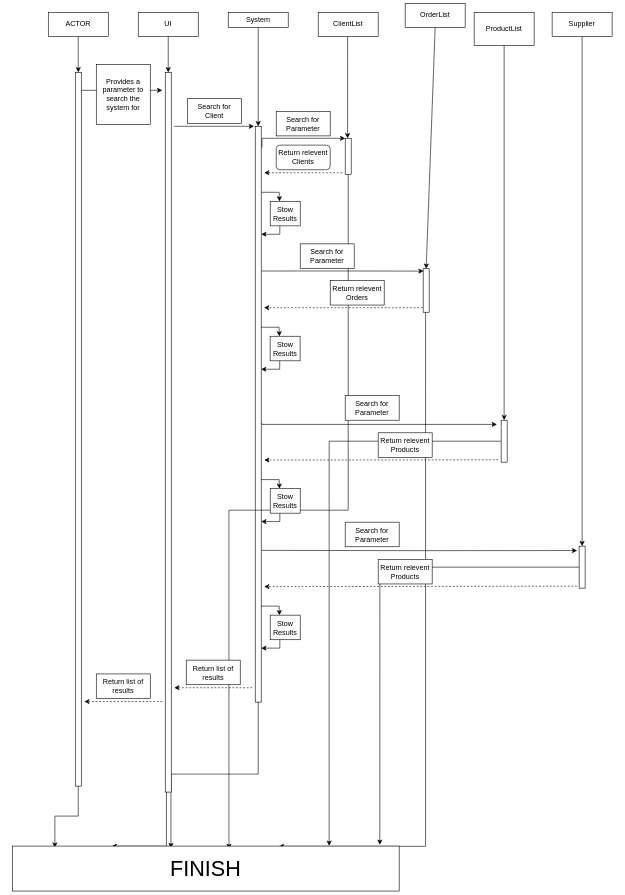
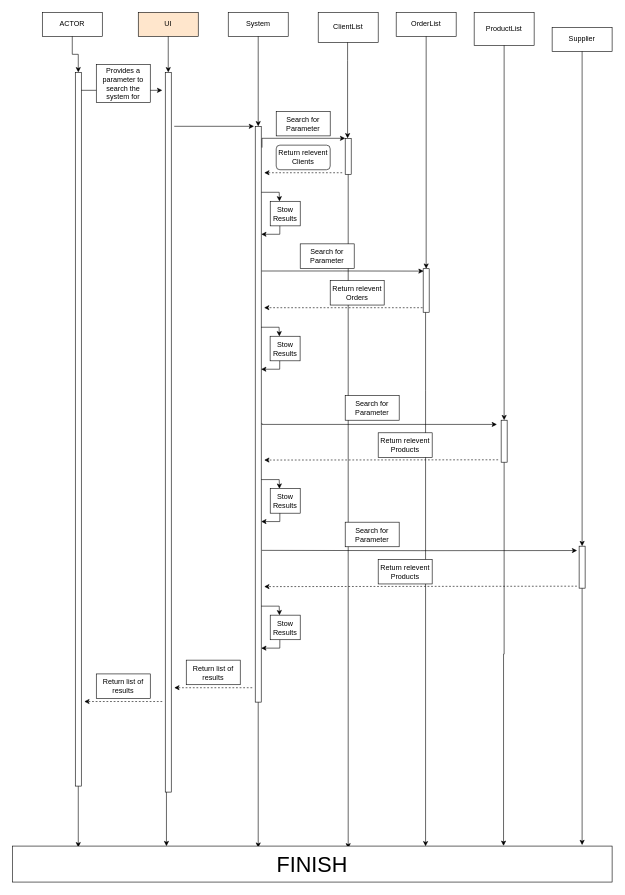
  <mxCell id="0" />
  <mxCell id="1" parent="0" />
  <mxCell id="2" value="" style="endArrow=classic;html=1;dashed=1;exitX=0.5;exitY=0.896;exitDx=0;exitDy=0;exitPerimeter=0;" edge="1" parent="1" source="31"><mxGeometry width="50" height="50" relative="1" as="geometry"><mxPoint x="569.82" y="512.43" as="sourcePoint" /><mxPoint x="439.82" y="512.43" as="targetPoint" /></mxGeometry></mxCell>
  <mxCell id="3" style="edgeStyle=orthogonalEdgeStyle;rounded=0;orthogonalLoop=1;jettySize=auto;html=1;entryX=0.95;entryY=-0.028;entryDx=0;entryDy=0;entryPerimeter=0;" edge="1" source="37" parent="1" target="43"><mxGeometry relative="1" as="geometry"><mxPoint x="970" y="729" as="targetPoint" /></mxGeometry></mxCell>
  <mxCell id="4" style="edgeStyle=orthogonalEdgeStyle;rounded=0;orthogonalLoop=1;jettySize=auto;html=1;entryX=0.819;entryY=-0.006;entryDx=0;entryDy=0;entryPerimeter=0;" edge="1" source="34" parent="1" target="43"><mxGeometry relative="1" as="geometry"><mxPoint x="840" y="729" as="targetPoint" /></mxGeometry></mxCell>
  <mxCell id="5" style="edgeStyle=orthogonalEdgeStyle;rounded=0;orthogonalLoop=1;jettySize=auto;html=1;entryX=0.689;entryY=0.006;entryDx=0;entryDy=0;entryPerimeter=0;" edge="1" source="31" parent="1" target="43"><mxGeometry relative="1" as="geometry"><mxPoint x="710" y="729" as="targetPoint" /><Array as="points"><mxPoint x="709" y="650" /><mxPoint x="709" y="650" /></Array></mxGeometry></mxCell>
  <mxCell id="6" style="edgeStyle=orthogonalEdgeStyle;rounded=0;orthogonalLoop=1;jettySize=auto;html=1;exitX=0.5;exitY=1;exitDx=0;exitDy=0;entryX=0.11;entryY=0.035;entryDx=0;entryDy=0;entryPerimeter=0;" parent="1" source="18" edge="1" target="43"><mxGeometry relative="1" as="geometry"><mxPoint x="130" y="730" as="targetPoint" /></mxGeometry></mxCell>
- <mxCell id="7" value="&lt;div&gt;ACTOR&lt;/div&gt;" style="rounded=0;whiteSpace=wrap;html=1;" parent="1" vertex="1"><mxGeometry x="80" y="20" width="100" height="40" as="geometry" /></mxCell>
+ <mxCell id="7" value="&lt;div&gt;ACTOR&lt;/div&gt;" style="rounded=0;whiteSpace=wrap;html=1;" parent="1" vertex="1"><mxGeometry x="70" y="20" width="100" height="40" as="geometry" /></mxCell>
  <mxCell id="8" style="edgeStyle=orthogonalEdgeStyle;rounded=0;orthogonalLoop=1;jettySize=auto;html=1;exitX=0.5;exitY=1;exitDx=0;exitDy=0;entryX=0.257;entryY=0.003;entryDx=0;entryDy=0;entryPerimeter=0;" parent="1" source="19" edge="1" target="43"><mxGeometry relative="1" as="geometry"><mxPoint x="283" y="938" as="targetPoint" /><Array as="points"><mxPoint x="277" y="640" /></Array></mxGeometry></mxCell>
- <mxCell id="9" value="UI" style="rounded=0;whiteSpace=wrap;html=1;" parent="1" vertex="1"><mxGeometry x="230" y="20" width="100" height="40" as="geometry" /></mxCell>
+ <mxCell id="9" value="UI" style="rounded=0;whiteSpace=wrap;html=1;fillColor=#ffe6cc;" parent="1" vertex="1"><mxGeometry x="230" y="20" width="100" height="40" as="geometry" /></mxCell>
  <mxCell id="10" style="edgeStyle=orthogonalEdgeStyle;rounded=0;orthogonalLoop=1;jettySize=auto;html=1;entryX=0.41;entryY=0.046;entryDx=0;entryDy=0;entryPerimeter=0;" parent="1" source="15" edge="1" target="43"><mxGeometry relative="1" as="geometry"><mxPoint x="430" y="730" as="targetPoint" /></mxGeometry></mxCell>
- <mxCell id="11" value="&lt;div&gt;System&lt;/div&gt;" style="rounded=0;whiteSpace=wrap;html=1;" parent="1" vertex="1"><mxGeometry x="380" y="20" width="100" height="25" as="geometry" /></mxCell>
+ <mxCell id="11" value="&lt;div&gt;System&lt;/div&gt;" style="rounded=0;whiteSpace=wrap;html=1;" parent="1" vertex="1"><mxGeometry x="380" y="20" width="100" height="40" as="geometry" /></mxCell>
  <mxCell id="12" style="edgeStyle=orthogonalEdgeStyle;rounded=0;orthogonalLoop=1;jettySize=auto;html=1;exitX=0.5;exitY=1;exitDx=0;exitDy=0;" parent="1" source="7" target="18" edge="1"><mxGeometry relative="1" as="geometry"><mxPoint x="130" y="730" as="targetPoint" /><mxPoint x="130" y="60" as="sourcePoint" /></mxGeometry></mxCell>
  <mxCell id="13" style="edgeStyle=orthogonalEdgeStyle;rounded=0;orthogonalLoop=1;jettySize=auto;html=1;exitX=0.5;exitY=1;exitDx=0;exitDy=0;" parent="1" source="9" target="19" edge="1"><mxGeometry relative="1" as="geometry"><mxPoint x="280" y="730" as="targetPoint" /><mxPoint x="280" y="60" as="sourcePoint" /></mxGeometry></mxCell>
  <mxCell id="14" style="edgeStyle=none;rounded=0;orthogonalLoop=1;jettySize=auto;html=1;entryX=0.309;entryY=0.005;entryDx=0;entryDy=0;entryPerimeter=0;" edge="1" parent="1" target="42"><mxGeometry relative="1" as="geometry"><mxPoint x="480" y="330" as="targetPoint" /><mxPoint x="435" y="320" as="sourcePoint" /><Array as="points"><mxPoint x="465" y="320" /></Array></mxGeometry></mxCell>
  <mxCell id="15" value="" style="rounded=0;whiteSpace=wrap;html=1;" parent="1" vertex="1"><mxGeometry x="425" y="210" width="10" height="960" as="geometry" /></mxCell>
  <mxCell id="16" style="edgeStyle=orthogonalEdgeStyle;rounded=0;orthogonalLoop=1;jettySize=auto;html=1;" parent="1" source="11" target="15" edge="1"><mxGeometry relative="1" as="geometry"><mxPoint x="430" y="730" as="targetPoint" /><mxPoint x="430" y="60" as="sourcePoint" /></mxGeometry></mxCell>
  <mxCell id="17" value="&lt;div&gt;&lt;br&gt;&lt;/div&gt;&lt;div&gt;&lt;br&gt;&lt;/div&gt;" style="text;html=1;align=center;verticalAlign=middle;resizable=0;points=[];autosize=1;" parent="1" vertex="1"><mxGeometry x="160" y="585" width="20" height="30" as="geometry" /></mxCell>
  <mxCell id="18" value="" style="rounded=0;whiteSpace=wrap;html=1;" parent="1" vertex="1"><mxGeometry x="125" y="120" width="10" height="1190" as="geometry" /></mxCell>
  <mxCell id="19" value="" style="rounded=0;whiteSpace=wrap;html=1;" parent="1" vertex="1"><mxGeometry x="275" y="120" width="10" height="1200" as="geometry" /></mxCell>
  <mxCell id="20" value="" style="endArrow=classic;html=1;" parent="1" edge="1"><mxGeometry width="50" height="50" relative="1" as="geometry"><mxPoint x="135" y="150" as="sourcePoint" /><mxPoint x="270" y="150" as="targetPoint" /></mxGeometry></mxCell>
- <mxCell id="21" value="Search for Client" style="rounded=0;whiteSpace=wrap;html=1;strokeColor=#000000;" parent="1" vertex="1"><mxGeometry x="312" y="164" width="90" height="41" as="geometry" /></mxCell>
  <mxCell id="22" value="" style="endArrow=classic;html=1;" parent="1" edge="1"><mxGeometry width="50" height="50" relative="1" as="geometry"><mxPoint x="290" y="210" as="sourcePoint" /><mxPoint x="423" y="210" as="targetPoint" /></mxGeometry></mxCell>
  <mxCell id="23" style="edgeStyle=orthogonalEdgeStyle;rounded=0;orthogonalLoop=1;jettySize=auto;html=1;entryX=0;entryY=0;entryDx=0;entryDy=0;exitX=1.133;exitY=0.037;exitDx=0;exitDy=0;exitPerimeter=0;" parent="1" source="15" target="27" edge="1"><mxGeometry relative="1" as="geometry"><Array as="points"><mxPoint x="436" y="230" /><mxPoint x="575" y="230" /></Array><mxPoint x="510" y="200" as="sourcePoint" /></mxGeometry></mxCell>
- <mxCell id="24" value="Provides a parameter to search the system for" style="rounded=0;whiteSpace=wrap;html=1;strokeColor=#000000;" parent="1" vertex="1"><mxGeometry x="160" y="107" width="90" height="100" as="geometry" /></mxCell>
+ <mxCell id="24" value="Provides a parameter to search the system for" style="rounded=0;whiteSpace=wrap;html=1;strokeColor=#000000;" parent="1" vertex="1"><mxGeometry x="160" y="107" width="90" height="63" as="geometry" /></mxCell>
  <mxCell id="25" style="edgeStyle=orthogonalEdgeStyle;rounded=0;orthogonalLoop=1;jettySize=auto;html=1;entryX=0.56;entryY=0.065;entryDx=0;entryDy=0;entryPerimeter=0;" edge="1" parent="1" source="27" target="43"><mxGeometry relative="1" as="geometry"><mxPoint x="580" y="884.706" as="targetPoint" /></mxGeometry></mxCell>
- <mxCell id="26" value="&lt;div&gt;ClientList&lt;/div&gt;" style="rounded=0;whiteSpace=wrap;html=1;" vertex="1" parent="1"><mxGeometry x="530" y="20" width="100" height="40" as="geometry" /></mxCell>
+ <mxCell id="26" value="&lt;div&gt;ClientList&lt;/div&gt;" style="rounded=0;whiteSpace=wrap;html=1;" vertex="1" parent="1"><mxGeometry x="530" y="20" width="100" height="50" as="geometry" /></mxCell>
  <mxCell id="27" value="" style="rounded=0;whiteSpace=wrap;html=1;" vertex="1" parent="1"><mxGeometry x="575" y="230" width="10" height="60" as="geometry" /></mxCell>
  <mxCell id="28" style="edgeStyle=orthogonalEdgeStyle;rounded=0;orthogonalLoop=1;jettySize=auto;html=1;" edge="1" parent="1" source="26" target="27"><mxGeometry relative="1" as="geometry"><mxPoint x="580" y="730" as="targetPoint" /><mxPoint x="580" y="60" as="sourcePoint" /><Array as="points"><mxPoint x="579" y="100" /><mxPoint x="579" y="100" /></Array></mxGeometry></mxCell>
- <mxCell id="29" value="&lt;div&gt;OrderList&lt;/div&gt;" style="rounded=0;whiteSpace=wrap;html=1;" vertex="1" parent="1"><mxGeometry x="675" y="5" width="100" height="40" as="geometry" /></mxCell>
+ <mxCell id="29" value="&lt;div&gt;OrderList&lt;/div&gt;" style="rounded=0;whiteSpace=wrap;html=1;" vertex="1" parent="1"><mxGeometry x="660" y="20" width="100" height="40" as="geometry" /></mxCell>
  <mxCell id="30" style="edgeStyle=none;rounded=0;orthogonalLoop=1;jettySize=auto;html=1;entryX=0.5;entryY=0;entryDx=0;entryDy=0;exitX=0.5;exitY=1;exitDx=0;exitDy=0;" edge="1" parent="1" source="29" target="31"><mxGeometry relative="1" as="geometry"><mxPoint x="710" y="335" as="sourcePoint" /></mxGeometry></mxCell>
  <mxCell id="31" value="" style="rounded=0;whiteSpace=wrap;html=1;" vertex="1" parent="1"><mxGeometry x="705" y="447.43" width="10" height="72.57" as="geometry" /></mxCell>
  <mxCell id="32" value="&lt;div&gt;ProductList&lt;/div&gt;" style="rounded=0;whiteSpace=wrap;html=1;" vertex="1" parent="1"><mxGeometry x="790" y="20" width="100" height="55" as="geometry" /></mxCell>
  <mxCell id="33" style="edgeStyle=none;rounded=0;orthogonalLoop=1;jettySize=auto;html=1;entryX=0.5;entryY=0;entryDx=0;entryDy=0;exitX=0.5;exitY=1;exitDx=0;exitDy=0;" edge="1" parent="1" source="32" target="34"><mxGeometry relative="1" as="geometry"><mxPoint x="840" y="335" as="sourcePoint" /></mxGeometry></mxCell>
  <mxCell id="34" value="" style="rounded=0;whiteSpace=wrap;html=1;" vertex="1" parent="1"><mxGeometry x="835" y="700" width="10" height="70" as="geometry" /></mxCell>
- <mxCell id="35" value="&lt;div&gt;Supplier&lt;/div&gt;" style="rounded=0;whiteSpace=wrap;html=1;" vertex="1" parent="1"><mxGeometry x="920" y="20" width="100" height="40" as="geometry" /></mxCell>
+ <mxCell id="35" value="&lt;div&gt;Supplier&lt;/div&gt;" style="rounded=0;whiteSpace=wrap;html=1;" vertex="1" parent="1"><mxGeometry x="920" y="45" width="100" height="40" as="geometry" /></mxCell>
  <mxCell id="36" style="edgeStyle=none;rounded=0;orthogonalLoop=1;jettySize=auto;html=1;entryX=0.5;entryY=0;entryDx=0;entryDy=0;exitX=0.5;exitY=1;exitDx=0;exitDy=0;" edge="1" parent="1" source="35" target="37"><mxGeometry relative="1" as="geometry"><mxPoint x="970" y="335" as="sourcePoint" /></mxGeometry></mxCell>
  <mxCell id="37" value="" style="rounded=0;whiteSpace=wrap;html=1;" vertex="1" parent="1"><mxGeometry x="965" y="910" width="10" height="70" as="geometry" /></mxCell>
  <mxCell id="38" value="Search for Parameter" style="rounded=0;whiteSpace=wrap;html=1;strokeColor=#000000;" vertex="1" parent="1"><mxGeometry x="460" y="185" width="90" height="41" as="geometry" /></mxCell>
  <mxCell id="39" value="" style="endArrow=classic;html=1;dashed=1;" edge="1" parent="1"><mxGeometry width="50" height="50" relative="1" as="geometry"><mxPoint x="570" y="287.43" as="sourcePoint" /><mxPoint x="440" y="287.43" as="targetPoint" /></mxGeometry></mxCell>
  <mxCell id="40" value="Return relevent Clients" style="whiteSpace=wrap;html=1;strokeColor=#000000;rounded=1;" vertex="1" parent="1"><mxGeometry x="460" y="241.43" width="90" height="41" as="geometry" /></mxCell>
  <mxCell id="41" style="edgeStyle=none;rounded=0;orthogonalLoop=1;jettySize=auto;html=1;exitX=0.322;exitY=0.965;exitDx=0;exitDy=0;exitPerimeter=0;" edge="1" parent="1" source="42"><mxGeometry relative="1" as="geometry"><mxPoint x="435" y="390" as="targetPoint" /><Array as="points"><mxPoint x="466" y="390" /></Array></mxGeometry></mxCell>
  <mxCell id="42" value="Stow Results" style="rounded=0;whiteSpace=wrap;html=1;strokeColor=#000000;" vertex="1" parent="1"><mxGeometry x="450" y="335" width="50" height="41" as="geometry" /></mxCell>
- <mxCell id="43" value="&lt;font style=&quot;font-size: 36px&quot;&gt;FINISH&lt;/font&gt;" style="rounded=0;whiteSpace=wrap;html=1;fillColor=#ffffff;strokeColor=#000000;" vertex="1" parent="1"><mxGeometry x="20" y="1410" width="645" height="75" as="geometry" /></mxCell>
+ <mxCell id="43" value="&lt;font style=&quot;font-size: 36px&quot;&gt;FINISH&lt;/font&gt;" style="rounded=0;whiteSpace=wrap;html=1;fillColor=#ffffff;strokeColor=#000000;" vertex="1" parent="1"><mxGeometry x="20" y="1410" width="1000" height="60" as="geometry" /></mxCell>
  <mxCell id="44" style="edgeStyle=none;rounded=0;orthogonalLoop=1;jettySize=auto;html=1;entryX=0.309;entryY=0.005;entryDx=0;entryDy=0;entryPerimeter=0;" edge="1" parent="1" target="49"><mxGeometry relative="1" as="geometry"><mxPoint x="479.82" y="555" as="targetPoint" /><mxPoint x="434.82" y="545" as="sourcePoint" /><Array as="points"><mxPoint x="464.82" y="545" /></Array></mxGeometry></mxCell>
  <mxCell id="45" style="edgeStyle=orthogonalEdgeStyle;rounded=0;orthogonalLoop=1;jettySize=auto;html=1;exitX=1.133;exitY=0.037;exitDx=0;exitDy=0;exitPerimeter=0;entryX=0.073;entryY=0.055;entryDx=0;entryDy=0;entryPerimeter=0;" edge="1" parent="1" target="31"><mxGeometry relative="1" as="geometry"><Array as="points"><mxPoint x="570" y="452" /></Array><mxPoint x="435.761" y="451.235" as="sourcePoint" /><mxPoint x="700" y="451" as="targetPoint" /></mxGeometry></mxCell>
  <mxCell id="46" value="Search for Parameter" style="rounded=0;whiteSpace=wrap;html=1;strokeColor=#000000;" vertex="1" parent="1"><mxGeometry x="500" y="406" width="90" height="41" as="geometry" /></mxCell>
  <mxCell id="47" value="Return relevent Orders" style="rounded=0;whiteSpace=wrap;html=1;strokeColor=#000000;" vertex="1" parent="1"><mxGeometry x="550" y="467" width="90" height="41" as="geometry" /></mxCell>
  <mxCell id="48" style="edgeStyle=none;rounded=0;orthogonalLoop=1;jettySize=auto;html=1;exitX=0.322;exitY=0.965;exitDx=0;exitDy=0;exitPerimeter=0;" edge="1" parent="1" source="49"><mxGeometry relative="1" as="geometry"><mxPoint x="434.82" y="615" as="targetPoint" /><Array as="points"><mxPoint x="465.82" y="615" /></Array></mxGeometry></mxCell>
  <mxCell id="49" value="Stow Results" style="rounded=0;whiteSpace=wrap;html=1;strokeColor=#000000;" vertex="1" parent="1"><mxGeometry x="449.82" y="560" width="50" height="41" as="geometry" /></mxCell>
  <mxCell id="50" value="" style="endArrow=classic;html=1;dashed=1;" edge="1" parent="1"><mxGeometry width="50" height="50" relative="1" as="geometry"><mxPoint x="830" y="766" as="sourcePoint" /><mxPoint x="440" y="766.43" as="targetPoint" /></mxGeometry></mxCell>
  <mxCell id="51" style="edgeStyle=none;rounded=0;orthogonalLoop=1;jettySize=auto;html=1;entryX=0.309;entryY=0.005;entryDx=0;entryDy=0;entryPerimeter=0;" edge="1" parent="1" target="56"><mxGeometry relative="1" as="geometry"><mxPoint x="480" y="809" as="targetPoint" /><mxPoint x="435" y="799" as="sourcePoint" /><Array as="points"><mxPoint x="465" y="799" /></Array></mxGeometry></mxCell>
  <mxCell id="52" style="edgeStyle=orthogonalEdgeStyle;rounded=0;orthogonalLoop=1;jettySize=auto;html=1;exitX=1.133;exitY=0.037;exitDx=0;exitDy=0;exitPerimeter=0;entryX=-0.7;entryY=0.1;entryDx=0;entryDy=0;entryPerimeter=0;" edge="1" parent="1" target="34"><mxGeometry relative="1" as="geometry"><Array as="points"><mxPoint x="436" y="707" /></Array><mxPoint x="436.18" y="705" as="sourcePoint" /><mxPoint x="706.18" y="705" as="targetPoint" /></mxGeometry></mxCell>
  <mxCell id="53" value="Search for Parameter" style="rounded=0;whiteSpace=wrap;html=1;strokeColor=#000000;" vertex="1" parent="1"><mxGeometry x="575" y="659" width="90" height="41" as="geometry" /></mxCell>
  <mxCell id="54" value="Return relevent Products" style="rounded=0;whiteSpace=wrap;html=1;strokeColor=#000000;" vertex="1" parent="1"><mxGeometry x="630" y="721" width="90" height="41" as="geometry" /></mxCell>
  <mxCell id="55" style="edgeStyle=none;rounded=0;orthogonalLoop=1;jettySize=auto;html=1;exitX=0.322;exitY=0.965;exitDx=0;exitDy=0;exitPerimeter=0;" edge="1" parent="1" source="56"><mxGeometry relative="1" as="geometry"><mxPoint x="435" y="869" as="targetPoint" /><Array as="points"><mxPoint x="466" y="869" /></Array></mxGeometry></mxCell>
  <mxCell id="56" value="Stow Results" style="rounded=0;whiteSpace=wrap;html=1;strokeColor=#000000;" vertex="1" parent="1"><mxGeometry x="450" y="814" width="50" height="41" as="geometry" /></mxCell>
  <mxCell id="57" value="" style="endArrow=classic;html=1;dashed=1;exitX=-0.371;exitY=0.953;exitDx=0;exitDy=0;exitPerimeter=0;" edge="1" parent="1" source="37"><mxGeometry width="50" height="50" relative="1" as="geometry"><mxPoint x="950" y="977" as="sourcePoint" /><mxPoint x="440" y="977.43" as="targetPoint" /></mxGeometry></mxCell>
  <mxCell id="58" style="edgeStyle=none;rounded=0;orthogonalLoop=1;jettySize=auto;html=1;entryX=0.309;entryY=0.005;entryDx=0;entryDy=0;entryPerimeter=0;" edge="1" parent="1" target="63"><mxGeometry relative="1" as="geometry"><mxPoint x="480" y="1020" as="targetPoint" /><mxPoint x="435" y="1010" as="sourcePoint" /><Array as="points"><mxPoint x="465" y="1010" /></Array></mxGeometry></mxCell>
  <mxCell id="59" style="edgeStyle=orthogonalEdgeStyle;rounded=0;orthogonalLoop=1;jettySize=auto;html=1;exitX=1.133;exitY=0.037;exitDx=0;exitDy=0;exitPerimeter=0;entryX=-0.333;entryY=0.104;entryDx=0;entryDy=0;entryPerimeter=0;" edge="1" parent="1" target="37"><mxGeometry relative="1" as="geometry"><Array as="points" /><mxPoint x="436" y="917" as="sourcePoint" /><mxPoint x="950" y="917" as="targetPoint" /></mxGeometry></mxCell>
  <mxCell id="60" value="Search for Parameter" style="rounded=0;whiteSpace=wrap;html=1;strokeColor=#000000;" vertex="1" parent="1"><mxGeometry x="575" y="870" width="90" height="41" as="geometry" /></mxCell>
  <mxCell id="61" value="Return relevent Products" style="rounded=0;whiteSpace=wrap;html=1;strokeColor=#000000;" vertex="1" parent="1"><mxGeometry x="630" y="932" width="90" height="41" as="geometry" /></mxCell>
  <mxCell id="62" style="edgeStyle=none;rounded=0;orthogonalLoop=1;jettySize=auto;html=1;exitX=0.322;exitY=0.965;exitDx=0;exitDy=0;exitPerimeter=0;" edge="1" parent="1" source="63"><mxGeometry relative="1" as="geometry"><mxPoint x="435" y="1080" as="targetPoint" /><Array as="points"><mxPoint x="466" y="1080" /></Array></mxGeometry></mxCell>
  <mxCell id="63" value="Stow Results" style="rounded=0;whiteSpace=wrap;html=1;strokeColor=#000000;" vertex="1" parent="1"><mxGeometry x="450" y="1025" width="50" height="41" as="geometry" /></mxCell>
  <mxCell id="64" value="" style="endArrow=classic;html=1;dashed=1;" edge="1" parent="1"><mxGeometry width="50" height="50" relative="1" as="geometry"><mxPoint x="420" y="1146" as="sourcePoint" /><mxPoint x="290" y="1146" as="targetPoint" /></mxGeometry></mxCell>
  <mxCell id="65" value="Return list of results" style="rounded=0;whiteSpace=wrap;html=1;strokeColor=#000000;" vertex="1" parent="1"><mxGeometry x="310" y="1100" width="90" height="41" as="geometry" /></mxCell>
  <mxCell id="66" value="" style="endArrow=classic;html=1;dashed=1;" edge="1" parent="1"><mxGeometry width="50" height="50" relative="1" as="geometry"><mxPoint x="270" y="1169" as="sourcePoint" /><mxPoint x="140" y="1169" as="targetPoint" /></mxGeometry></mxCell>
  <mxCell id="67" value="Return list of results" style="rounded=0;whiteSpace=wrap;html=1;strokeColor=#000000;" vertex="1" parent="1"><mxGeometry x="160" y="1123" width="90" height="41" as="geometry" /></mxCell>
